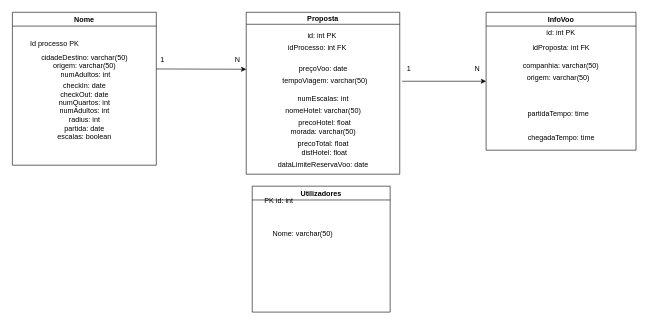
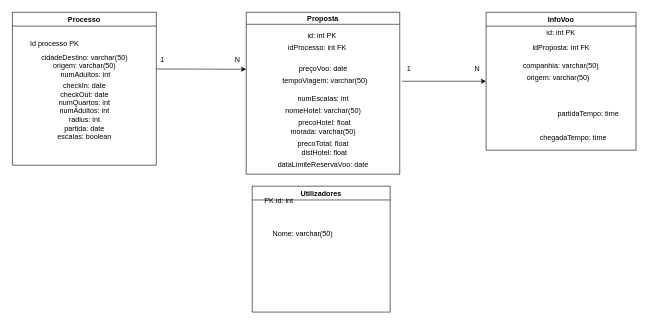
  <mxCell id="0" />
  <mxCell id="1" parent="0" />
- <mxCell id="2" value="Nome" style="swimlane;swimlaneFillColor=#ffffff;" parent="1" vertex="1"><mxGeometry x="20" y="20" width="240" height="255" as="geometry" /></mxCell>
+ <mxCell id="2" value="Processo" style="swimlane;swimlaneFillColor=#ffffff;" parent="1" vertex="1"><mxGeometry x="20" y="20" width="240" height="255" as="geometry" /></mxCell>
  <mxCell id="3" value="Id processo PK" style="text;html=1;align=center;verticalAlign=middle;resizable=0;points=[];autosize=1;strokeColor=none;" parent="2" vertex="1"><mxGeometry x="20" y="42.5" width="100" height="20" as="geometry" /></mxCell>
  <mxCell id="4" value="cidadeDestino: varchar(50)&lt;br&gt;origem: varchar(50)&lt;br&gt;&amp;nbsp;numAdultos: int" style="text;html=1;align=center;verticalAlign=middle;resizable=0;points=[];autosize=1;strokeColor=none;" parent="2" vertex="1"><mxGeometry x="35" y="60" width="170" height="60" as="geometry" /></mxCell>
  <mxCell id="5" value="checkIn: date&lt;br&gt;checkOut: date&lt;br&gt;numQuartos: int&lt;br&gt;numAdultos: int&lt;br&gt;radius: int&lt;br&gt;partida: date&lt;br&gt;escalas: boolean" style="text;html=1;align=center;verticalAlign=middle;resizable=0;points=[];autosize=1;strokeColor=none;" parent="2" vertex="1"><mxGeometry x="65" y="110" width="110" height="110" as="geometry" /></mxCell>
  <mxCell id="6" value="Proposta" style="swimlane;swimlaneFillColor=#ffffff;startSize=20;" parent="1" vertex="1"><mxGeometry x="410" y="20" width="256" height="270" as="geometry" /></mxCell>
  <mxCell id="7" value="idProcesso: int FK" style="text;html=1;align=center;verticalAlign=middle;resizable=0;points=[];autosize=1;strokeColor=none;" parent="6" vertex="1"><mxGeometry x="58" y="45" width="120" height="30" as="geometry" /></mxCell>
  <mxCell id="8" value="id: int PK" style="text;html=1;align=center;verticalAlign=middle;resizable=0;points=[];autosize=1;strokeColor=none;" parent="6" vertex="1"><mxGeometry x="91" y="25" width="70" height="30" as="geometry" /></mxCell>
  <mxCell id="9" value="preçoVoo: date" style="text;html=1;align=center;verticalAlign=middle;resizable=0;points=[];autosize=1;strokeColor=none;" parent="6" vertex="1"><mxGeometry x="78" y="80" width="100" height="30" as="geometry" /></mxCell>
  <mxCell id="10" value="tempoViagem: varchar(50)" style="text;html=1;align=center;verticalAlign=middle;resizable=0;points=[];autosize=1;strokeColor=none;" parent="6" vertex="1"><mxGeometry x="46" y="100" width="170" height="30" as="geometry" /></mxCell>
  <mxCell id="11" value="nomeHotel: varchar(50)" style="text;html=1;align=center;verticalAlign=middle;resizable=0;points=[];autosize=1;strokeColor=none;" parent="6" vertex="1"><mxGeometry x="53" y="150" width="150" height="30" as="geometry" /></mxCell>
  <mxCell id="12" value="morada: varchar(50)" style="text;html=1;align=center;verticalAlign=middle;resizable=0;points=[];autosize=1;strokeColor=none;" parent="6" vertex="1"><mxGeometry x="68" y="190" width="120" height="20" as="geometry" /></mxCell>
  <mxCell id="13" value="numEscalas: int" style="text;html=1;align=center;verticalAlign=middle;resizable=0;points=[];autosize=1;strokeColor=none;" parent="6" vertex="1"><mxGeometry x="73" y="130" width="110" height="30" as="geometry" /></mxCell>
  <mxCell id="14" value="precoTotal: float" style="text;html=1;align=center;verticalAlign=middle;resizable=0;points=[];autosize=1;strokeColor=none;" parent="6" vertex="1"><mxGeometry x="78" y="210" width="100" height="20" as="geometry" /></mxCell>
  <mxCell id="15" value="distHotel: float" style="text;html=1;strokeColor=none;fillColor=none;align=center;verticalAlign=middle;whiteSpace=wrap;rounded=0;" vertex="1" parent="6"><mxGeometry x="91" y="220" width="79" height="30" as="geometry" /></mxCell>
  <mxCell id="16" value="dataLimiteReservaVoo: date" style="text;html=1;strokeColor=none;fillColor=none;align=center;verticalAlign=middle;whiteSpace=wrap;rounded=0;" vertex="1" parent="6"><mxGeometry x="47.5" y="240" width="161" height="30" as="geometry" /></mxCell>
  <mxCell id="17" value="precoHotel: float" style="text;html=1;strokeColor=none;fillColor=none;align=center;verticalAlign=middle;whiteSpace=wrap;rounded=0;" vertex="1" parent="6"><mxGeometry x="84" y="170" width="94" height="30" as="geometry" /></mxCell>
  <mxCell id="18" value="Utilizadores" style="swimlane;swimlaneFillColor=#ffffff;" parent="1" vertex="1"><mxGeometry x="420" y="310" width="230" height="210" as="geometry" /></mxCell>
  <mxCell id="19" value="PK id: int" style="text;html=1;align=center;verticalAlign=middle;resizable=0;points=[];autosize=1;strokeColor=none;" parent="18" vertex="1"><mxGeometry x="14" y="15" width="60" height="20" as="geometry" /></mxCell>
  <mxCell id="20" value="Nome: varchar(50)" style="text;html=1;align=center;verticalAlign=middle;resizable=0;points=[];autosize=1;strokeColor=none;" parent="18" vertex="1"><mxGeometry x="24" y="70" width="120" height="20" as="geometry" /></mxCell>
  <mxCell id="21" value="InfoVoo" style="swimlane;swimlaneFillColor=#ffffff;" parent="1" vertex="1"><mxGeometry x="810" y="20" width="250" height="230" as="geometry" /></mxCell>
  <mxCell id="22" value="idProposta: int FK" style="text;html=1;align=center;verticalAlign=middle;resizable=0;points=[];autosize=1;strokeColor=none;" parent="21" vertex="1"><mxGeometry x="65" y="45" width="120" height="30" as="geometry" /></mxCell>
  <mxCell id="23" value="origem: varchar(50)" style="text;html=1;align=center;verticalAlign=middle;resizable=0;points=[];autosize=1;strokeColor=none;" parent="21" vertex="1"><mxGeometry x="60" y="100" width="120" height="20" as="geometry" /></mxCell>
  <mxCell id="24" value="id: int PK" style="text;html=1;strokeColor=none;fillColor=none;align=center;verticalAlign=middle;whiteSpace=wrap;rounded=0;" parent="21" vertex="1"><mxGeometry x="95" y="20" width="60" height="30" as="geometry" /></mxCell>
- <mxCell id="25" value="partidaTempo: time" style="text;html=1;align=center;verticalAlign=middle;resizable=0;points=[];autosize=1;strokeColor=none;" parent="21" vertex="1"><mxGeometry x="60" y="160" width="120" height="20" as="geometry" /></mxCell>
- <mxCell id="26" value="chegadaTempo: time" style="text;html=1;align=center;verticalAlign=middle;resizable=0;points=[];autosize=1;strokeColor=none;" parent="21" vertex="1"><mxGeometry x="60" y="200" width="130" height="20" as="geometry" /></mxCell>
+ <mxCell id="25" value="partidaTempo: time" style="text;html=1;align=center;verticalAlign=middle;resizable=0;points=[];autosize=1;strokeColor=none;" parent="21" vertex="1"><mxGeometry x="110" y="160" width="120" height="20" as="geometry" /></mxCell>
+ <mxCell id="26" value="chegadaTempo: time" style="text;html=1;align=center;verticalAlign=middle;resizable=0;points=[];autosize=1;strokeColor=none;" parent="21" vertex="1"><mxGeometry x="80" y="200" width="130" height="20" as="geometry" /></mxCell>
  <mxCell id="27" value="companhia: varchar(50)" style="text;html=1;strokeColor=none;fillColor=none;align=center;verticalAlign=middle;whiteSpace=wrap;rounded=0;" vertex="1" parent="21"><mxGeometry x="55" y="75" width="140" height="30" as="geometry" /></mxCell>
  <mxCell id="28" value="" style="endArrow=classic;html=1;rounded=0;entryX=0;entryY=0.5;entryDx=0;entryDy=0;" edge="1" parent="1" target="21"><mxGeometry width="50" height="50" relative="1" as="geometry"><mxPoint x="670" y="135" as="sourcePoint" /><mxPoint x="740" y="160" as="targetPoint" /></mxGeometry></mxCell>
  <mxCell id="29" value="" style="endArrow=classic;html=1;rounded=0;exitX=1;exitY=0.5;exitDx=0;exitDy=0;" edge="1" parent="1"><mxGeometry width="50" height="50" relative="1" as="geometry"><mxPoint x="260" y="114.5" as="sourcePoint" /><mxPoint x="410" y="115" as="targetPoint" /></mxGeometry></mxCell>
  <mxCell id="30" value="1" style="text;html=1;align=center;verticalAlign=middle;resizable=0;points=[];autosize=1;strokeColor=none;fillColor=none;" vertex="1" parent="1"><mxGeometry x="255" y="85" width="30" height="30" as="geometry" /></mxCell>
  <mxCell id="31" value="N" style="text;html=1;align=center;verticalAlign=middle;resizable=0;points=[];autosize=1;strokeColor=none;fillColor=none;" vertex="1" parent="1"><mxGeometry x="380" y="85" width="30" height="30" as="geometry" /></mxCell>
  <mxCell id="32" value="1" style="text;html=1;align=center;verticalAlign=middle;resizable=0;points=[];autosize=1;strokeColor=none;fillColor=none;" vertex="1" parent="1"><mxGeometry x="666" y="100" width="30" height="30" as="geometry" /></mxCell>
  <mxCell id="33" value="N" style="text;html=1;align=center;verticalAlign=middle;resizable=0;points=[];autosize=1;strokeColor=none;fillColor=none;" vertex="1" parent="1"><mxGeometry x="780" y="100" width="30" height="30" as="geometry" /></mxCell>
